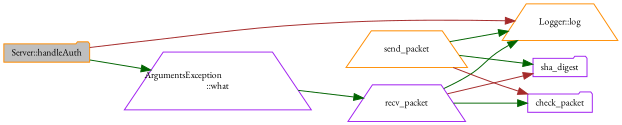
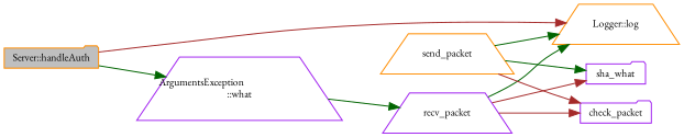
  digraph {
    fontname="EB Garamond"
    rankdir=LR
    node [color=purple fillcolor=white fontname="EB Garamond" fontsize=10 shape=trapezium style=filled]
    edge [color=darkgreen fontname="EB Garamond" fontsize=10 labelfontname=Helvetica labelfontsize=10 style=solid]
    n1 [color=darkorange fillcolor=grey75 fontcolor=black height=0.2 label="Server::handleAuth" shape=folder width=0.4]
    n2 [color=darkorange height=0.2 label="Logger::log" width=0.4]
    n3 [height=0.2 label="ArgumentsException\l::what" width=0.4]
    n4 [height=0.2 label=recv_packet width=0.4]
    n5 [height=0.2 label=check_packet shape=folder width=0.4]
-   n6 [height=0.2 label=sha_digest shape=folder width=0.4]
+   n6 [height=0.2 label=sha_what shape=folder width=0.4]
    n7 [color=darkorange height=0.2 label=send_packet width=0.4]
    n1 -> n2 [color=brown]
    n1 -> n3
    n3 -> n4
    n4 -> n2
-   n4 -> n5
+   n4 -> n5 [color=brown]
    n4 -> n6 [color=brown]
    n7 -> n2
    n7 -> n5 [color=brown]
    n7 -> n6
  }
